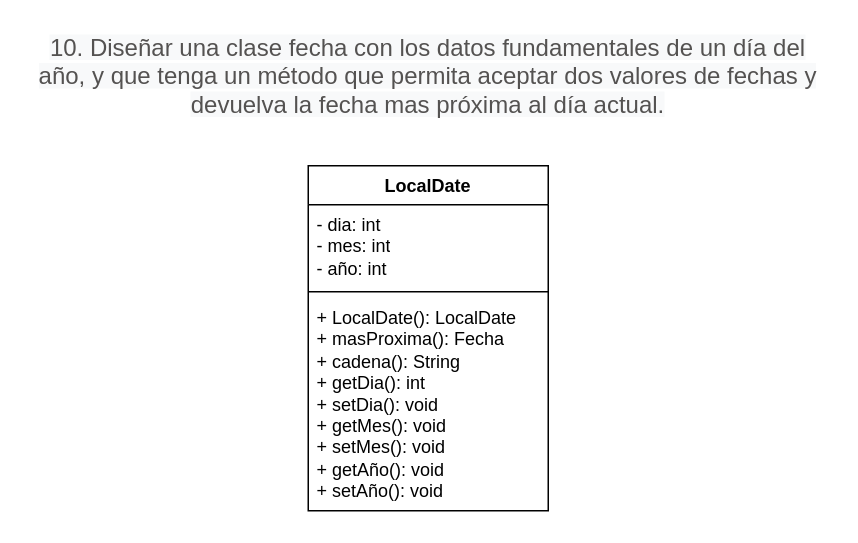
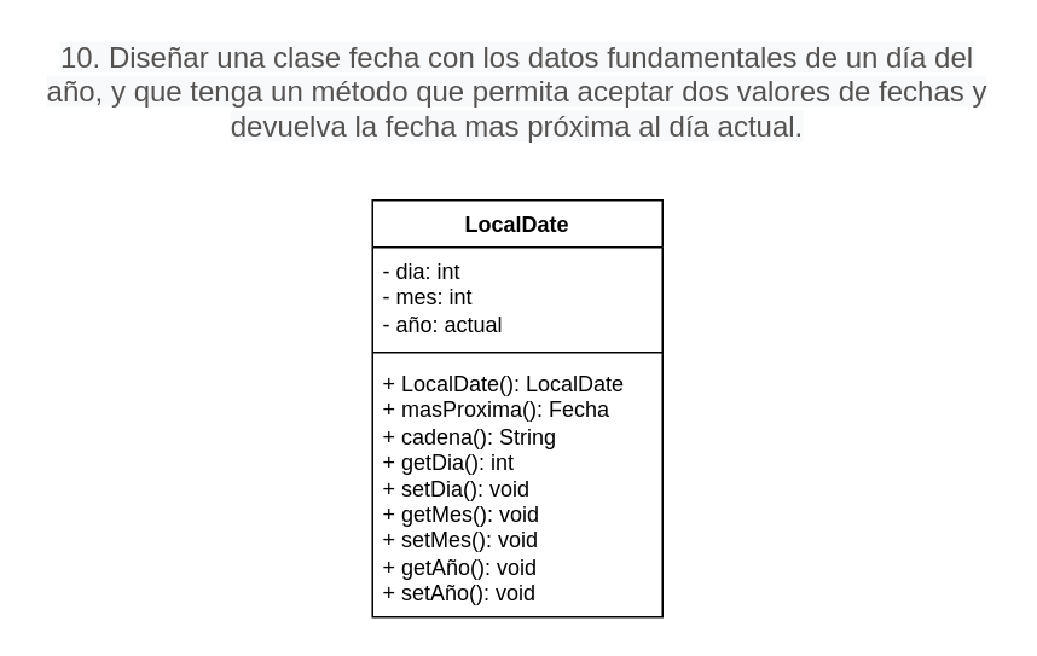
  <mxCell id="0" />
  <mxCell id="1" parent="0" />
  <mxCell id="2" value="&lt;font style=&quot;vertical-align: inherit;&quot;&gt;&lt;font style=&quot;vertical-align: inherit;&quot;&gt;LocalDate&lt;/font&gt;&lt;/font&gt;" style="swimlane;fontStyle=1;align=center;verticalAlign=top;childLayout=stackLayout;horizontal=1;startSize=26;horizontalStack=0;resizeParent=1;resizeParentMax=0;resizeLast=0;collapsible=1;marginBottom=0;whiteSpace=wrap;html=1;" vertex="1" parent="1"><mxGeometry x="205" y="110" width="160" height="230" as="geometry" /></mxCell>
- <mxCell id="3" value="&lt;font style=&quot;vertical-align: inherit;&quot;&gt;&lt;font style=&quot;vertical-align: inherit;&quot;&gt;- dia: int&lt;/font&gt;&lt;/font&gt;&lt;div&gt;&lt;font style=&quot;vertical-align: inherit;&quot;&gt;&lt;font style=&quot;vertical-align: inherit;&quot;&gt;&lt;font style=&quot;vertical-align: inherit;&quot;&gt;&lt;font style=&quot;vertical-align: inherit;&quot;&gt;- mes: int&lt;/font&gt;&lt;/font&gt;&lt;/font&gt;&lt;/font&gt;&lt;/div&gt;&lt;div&gt;&lt;font style=&quot;vertical-align: inherit;&quot;&gt;&lt;font style=&quot;vertical-align: inherit;&quot;&gt;&lt;font style=&quot;vertical-align: inherit;&quot;&gt;&lt;font style=&quot;vertical-align: inherit;&quot;&gt;&lt;font style=&quot;vertical-align: inherit;&quot;&gt;&lt;font style=&quot;vertical-align: inherit;&quot;&gt;- año: int&lt;/font&gt;&lt;/font&gt;&lt;/font&gt;&lt;/font&gt;&lt;/font&gt;&lt;/font&gt;&lt;/div&gt;" style="text;strokeColor=none;fillColor=none;align=left;verticalAlign=top;spacingLeft=4;spacingRight=4;overflow=hidden;rotatable=0;points=[[0,0.5],[1,0.5]];portConstraint=eastwest;whiteSpace=wrap;html=1;" vertex="1" parent="2"><mxGeometry y="26" width="160" height="54" as="geometry" /></mxCell>
+ <mxCell id="3" value="&lt;font style=&quot;vertical-align: inherit;&quot;&gt;&lt;font style=&quot;vertical-align: inherit;&quot;&gt;- dia: int&lt;/font&gt;&lt;/font&gt;&lt;div&gt;&lt;font style=&quot;vertical-align: inherit;&quot;&gt;&lt;font style=&quot;vertical-align: inherit;&quot;&gt;&lt;font style=&quot;vertical-align: inherit;&quot;&gt;&lt;font style=&quot;vertical-align: inherit;&quot;&gt;- mes: int&lt;/font&gt;&lt;/font&gt;&lt;/font&gt;&lt;/font&gt;&lt;/div&gt;&lt;div&gt;&lt;font style=&quot;vertical-align: inherit;&quot;&gt;&lt;font style=&quot;vertical-align: inherit;&quot;&gt;&lt;font style=&quot;vertical-align: inherit;&quot;&gt;&lt;font style=&quot;vertical-align: inherit;&quot;&gt;&lt;font style=&quot;vertical-align: inherit;&quot;&gt;&lt;font style=&quot;vertical-align: inherit;&quot;&gt;- año: actual&lt;/font&gt;&lt;/font&gt;&lt;/font&gt;&lt;/font&gt;&lt;/font&gt;&lt;/font&gt;&lt;/div&gt;" style="text;strokeColor=none;fillColor=none;align=left;verticalAlign=top;spacingLeft=4;spacingRight=4;overflow=hidden;rotatable=0;points=[[0,0.5],[1,0.5]];portConstraint=eastwest;whiteSpace=wrap;html=1;" vertex="1" parent="2"><mxGeometry y="26" width="160" height="54" as="geometry" /></mxCell>
  <mxCell id="4" value="" style="line;strokeWidth=1;fillColor=none;align=left;verticalAlign=middle;spacingTop=-1;spacingLeft=3;spacingRight=3;rotatable=0;labelPosition=right;points=[];portConstraint=eastwest;strokeColor=inherit;" vertex="1" parent="2"><mxGeometry y="80" width="160" height="8" as="geometry" /></mxCell>
  <mxCell id="5" value="+ LocalDate(): LocalDate&lt;div&gt;+ masProxima(): Fecha&lt;/div&gt;&lt;div&gt;+ cadena(): String&lt;/div&gt;&lt;div&gt;+ getDia(): int&lt;/div&gt;&lt;div&gt;+ setDia(): void&lt;/div&gt;&lt;div&gt;+ getMes(): void&lt;/div&gt;&lt;div&gt;+ setMes(): void&lt;/div&gt;&lt;div&gt;+ getAño(): void&lt;/div&gt;&lt;div&gt;+ setAño(): void&lt;/div&gt;" style="text;strokeColor=none;fillColor=none;align=left;verticalAlign=top;spacingLeft=4;spacingRight=4;overflow=hidden;rotatable=0;points=[[0,0.5],[1,0.5]];portConstraint=eastwest;whiteSpace=wrap;html=1;" vertex="1" parent="2"><mxGeometry y="88" width="160" height="142" as="geometry" /></mxCell>
  <mxCell id="6" value="&lt;span style=&quot;color: rgb(84, 82, 81); font-family: Montserrat, Arial, Helvetica, sans-serif; font-size: 16px; text-align: left; background-color: rgb(248, 249, 250);&quot;&gt;10. Diseñar una clase fecha con los datos fundamentales de un día del año, y que tenga un método que permita aceptar dos valores de fechas y devuelva la fecha mas próxima al día actual.&lt;/span&gt;" style="text;html=1;strokeColor=none;fillColor=none;align=center;verticalAlign=middle;whiteSpace=wrap;rounded=0;" vertex="1" parent="1"><mxGeometry x="20" y="20" width="530" height="60" as="geometry" /></mxCell>
